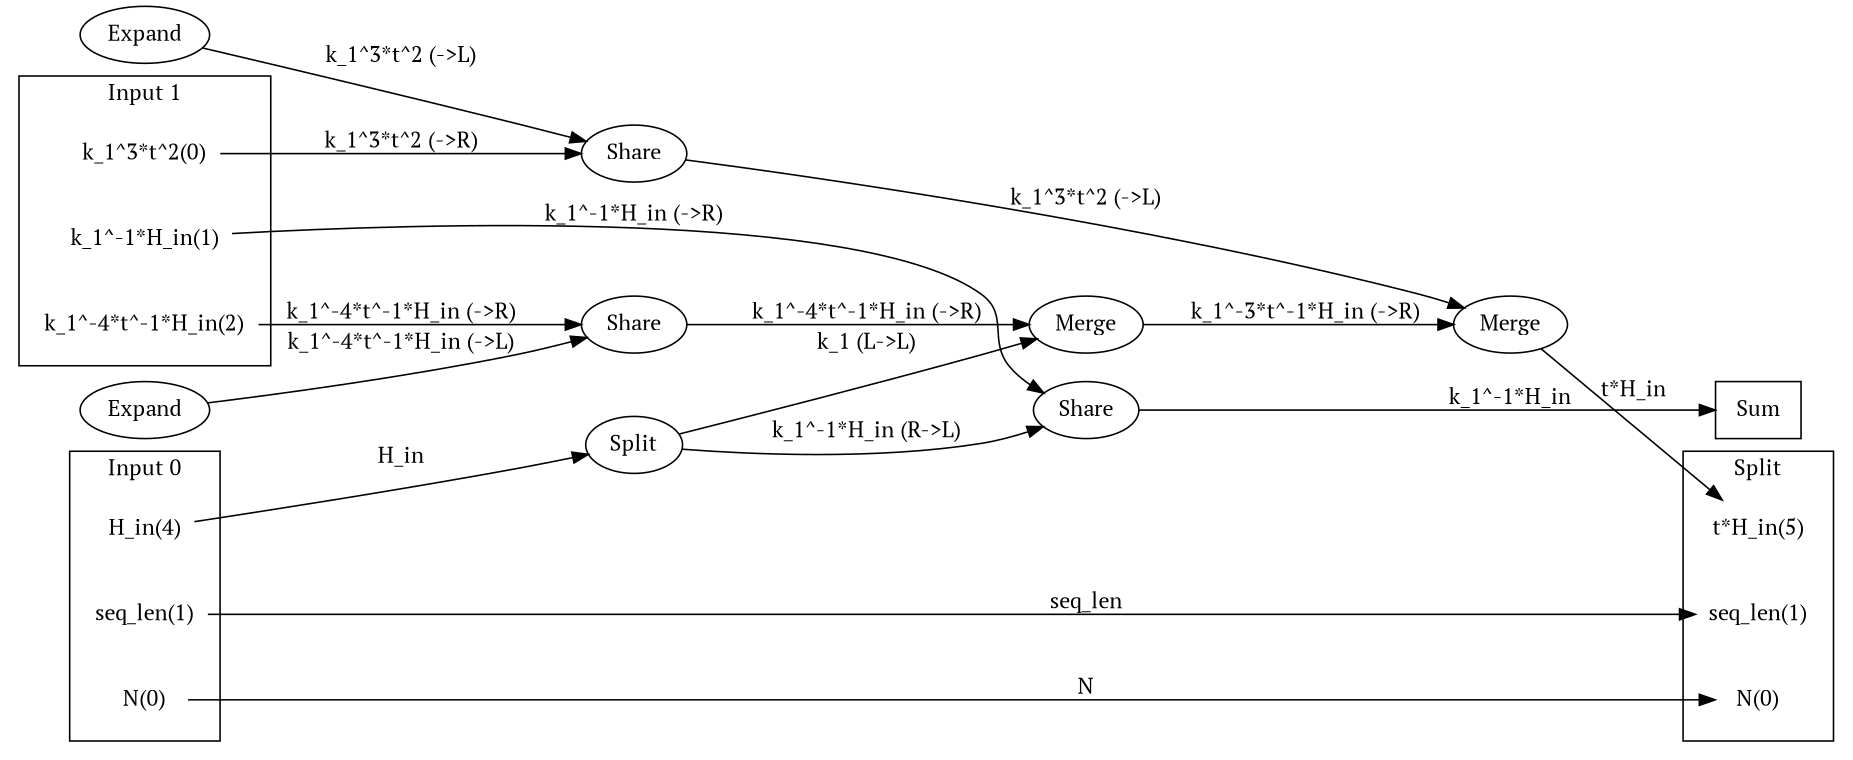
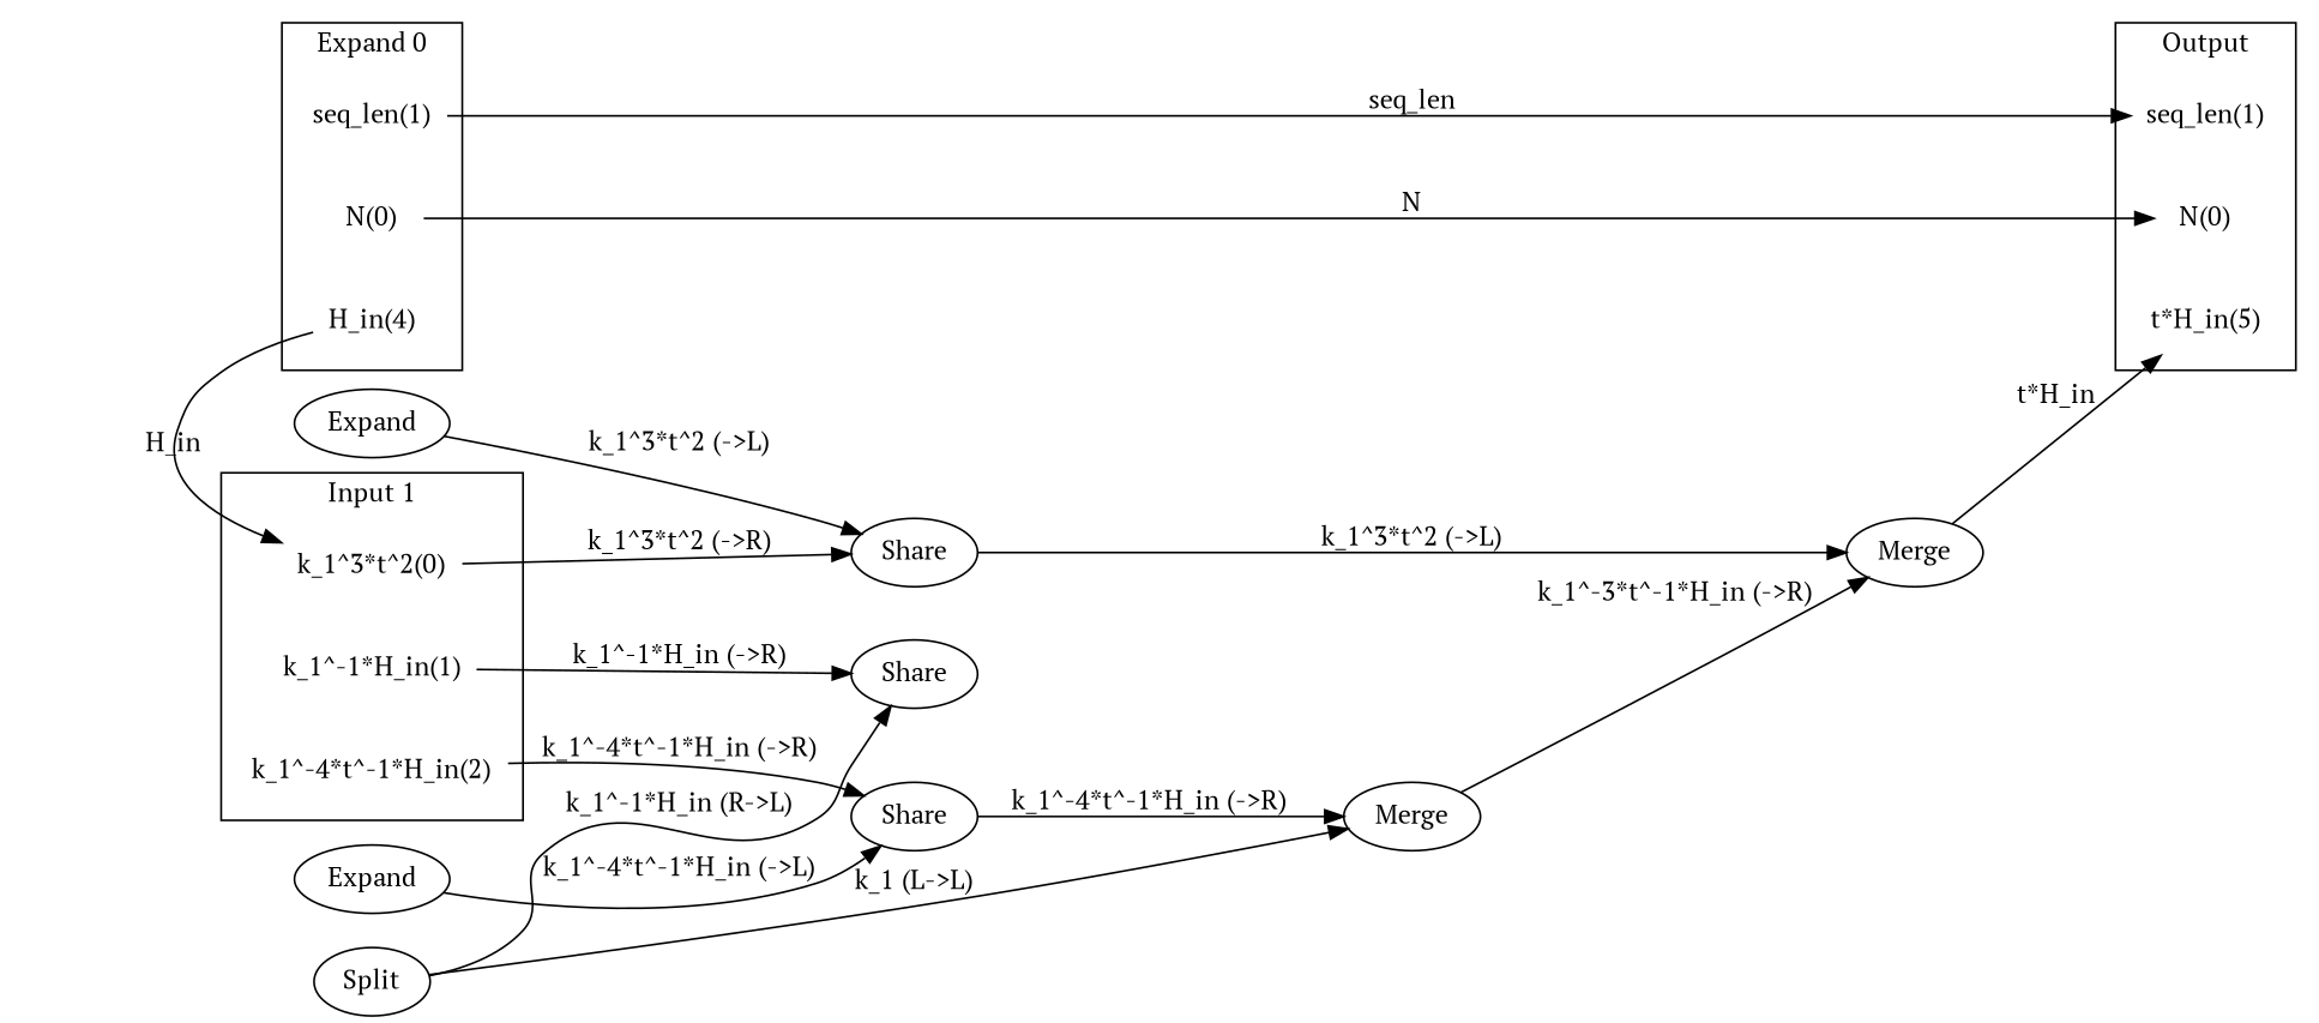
  digraph {
    fontname="PT Serif"
    newrank=true
    rankdir=LR
    node [fontname="PT Serif" shape=none]
    edge [fontname="PT Serif"]
-   n1 [label=Sum shape=box]
    n2 [label="N(0)"]
    n3 [label="seq_len(1)"]
    n4 [label="t*H_in(5)"]
    n5 [label="N(0)"]
    n6 [label="seq_len(1)"]
    n7 [label="H_in(4)"]
    n8 [label="k_1^3*t^2(0)"]
    n9 [label="k_1^-1*H_in(1)"]
    n10 [label="k_1^-4*t^-1*H_in(2)"]
    n11 [label=Split shape=""]
    n12 [label=Share shape=""]
    n13 [label=Share shape=""]
    n14 [label=Share shape=""]
    n15 [label=Merge shape=""]
    n16 [label=Expand shape=""]
    n17 [label=Merge shape=""]
    n18 [label=Expand shape=""]
    subgraph sub_1 {
      rank=same
-     n1
      n2
      n3
      n4
    }
    subgraph sub_2 {
      rank=same
      n5
      n6
      n7
      n8
      n9
      n10
    }
    subgraph cluster_3 {
-     label=Split
+     label=Output
      n2
      n3
      n4
    }
    subgraph cluster_4 {
-     label="Input 0"
+     label="Expand 0"
      n5
      n6
      n7
    }
    subgraph cluster_5 {
      label="Input 1"
      n8
      n9
      n10
    }
    n5 -> n2 [label=N]
    n6 -> n3 [label=seq_len]
-   n7 -> n11 [label=H_in]
+   n7 -> n8 [label=H_in]
    n8 -> n12 [label="k_1^3*t^2 (->R)"]
    n9 -> n13 [label="k_1^-1*H_in (->R)"]
    n10 -> n14 [label="k_1^-4*t^-1*H_in (->R)"]
    n11 -> n13 [label="k_1^-1*H_in (R->L)"]
    n11 -> n17 [label="k_1 (L->L)"]
    n12 -> n15 [label="k_1^3*t^2 (->L)"]
-   n13 -> n1 [label="k_1^-1*H_in"]
    n14 -> n17 [label="k_1^-4*t^-1*H_in (->R)"]
    n15 -> n4 [label="t*H_in"]
    n16 -> n14 [label="k_1^-4*t^-1*H_in (->L)"]
    n17 -> n15 [label="k_1^-3*t^-1*H_in (->R)"]
    n18 -> n12 [label="k_1^3*t^2 (->L)"]
  }
